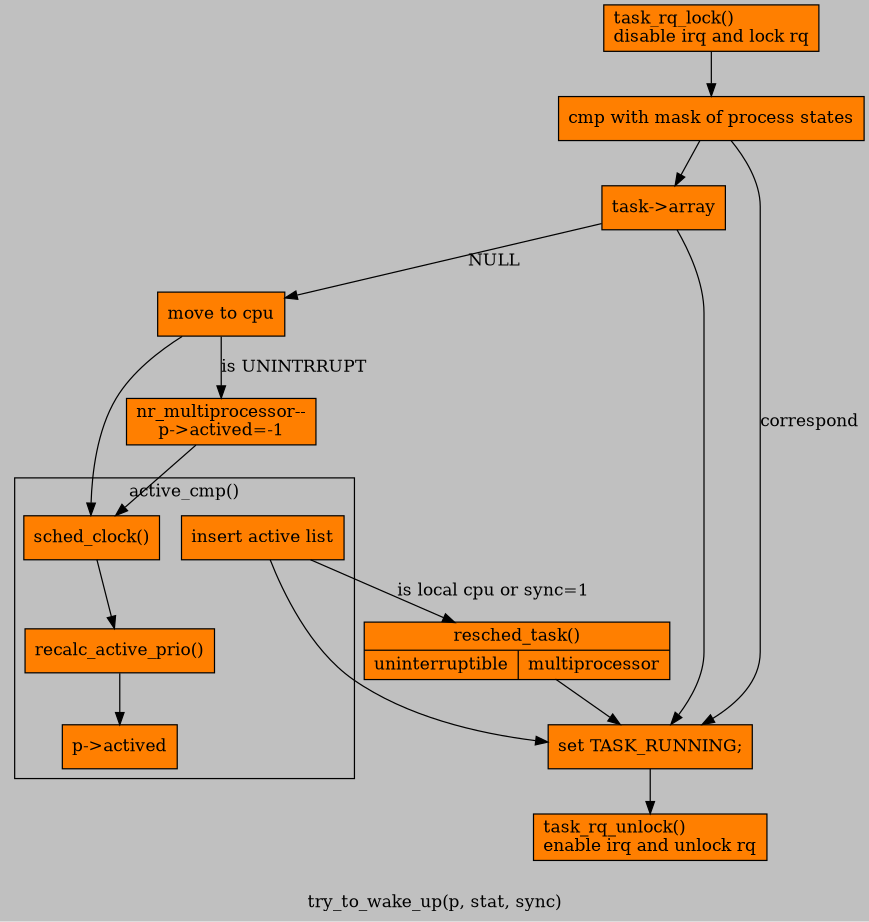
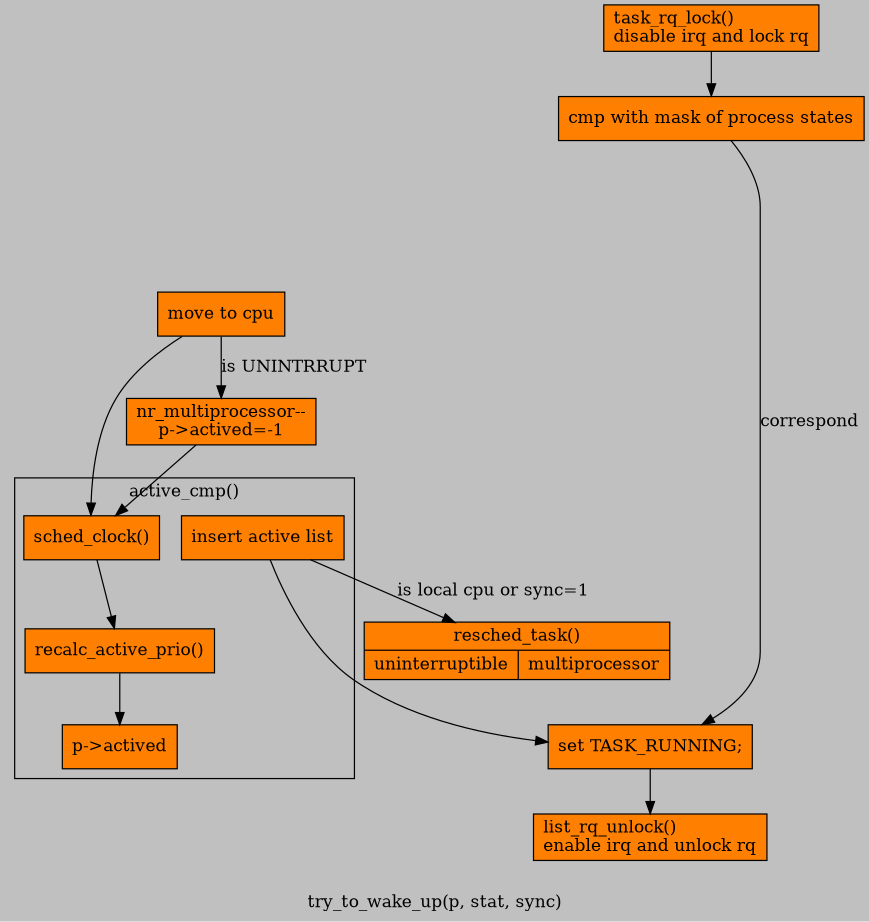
  digraph {
    bgcolor=gray
    label="try_to_wake_up(p, stat, sync)"
    node [fillcolor=darkorange1 shape=box style=filled]
    n1 [label="sched_clock()"]
    n2 [label="recalc_active_prio()"]
    n3 [label="p-\>actived"]
    n4 [label="insert active list"]
    n5 [label="set TASK_RUNNING;"]
    n6 [label="{resched_task()|{uninterruptible|multiprocessor}}" shape=record]
    n7 [label="task_rq_lock()\ldisable irq and lock rq"]
    n8 [label="cmp with mask of process states"]
-   n9 [label="task-\>array"]
    n10 [label="move to cpu"]
-   n11 [label="task_rq_unlock()\lenable irq and unlock rq"]
+   n11 [label="list_rq_unlock()\lenable irq and unlock rq"]
    n12 [label="nr_multiprocessor--\lp-\>actived=-1"]
    subgraph cluster_1 {
      label="active_cmp()"
      n1
      n2
      n3
      n4
    }
    n1 -> n2
    n2 -> n3
    n4 -> n5
    n4 -> n6 [label="is local cpu or sync=1"]
    n5 -> n11
-   n6 -> n5
    n7 -> n8
    n8 -> n5 [label=correspond]
-   n8 -> n9
-   n9 -> n5
-   n9 -> n10 [label=NULL]
    n10 -> n1
    n10 -> n12 [label="is UNINTRRUPT"]
    n12 -> n1
  }
